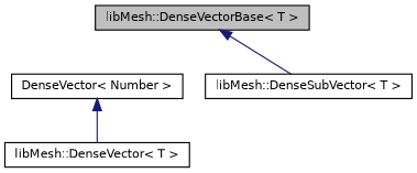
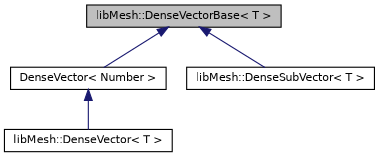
  digraph {
    node [color=black fillcolor=white fontname=Helvetica fontsize=10 shape=record style=filled]
    edge [color=midnightblue dir=back fontname=Helvetica fontsize=10 labelfontname=Helvetica labelfontsize=10 style=solid]
    n1 [fillcolor=grey75 fontcolor=black height=0.2 label="libMesh::DenseVectorBase\< T \>" width=0.4]
    n2 [height=0.2 label="DenseVector\< Number \>" width=0.4]
    n3 [height=0.2 label="libMesh::DenseSubVector\< T \>" width=0.4]
    n4 [height=0.2 label="libMesh::DenseVector\< T \>" width=0.4]
+   n1 -> n2
    n1 -> n3
    n2 -> n4
  }
